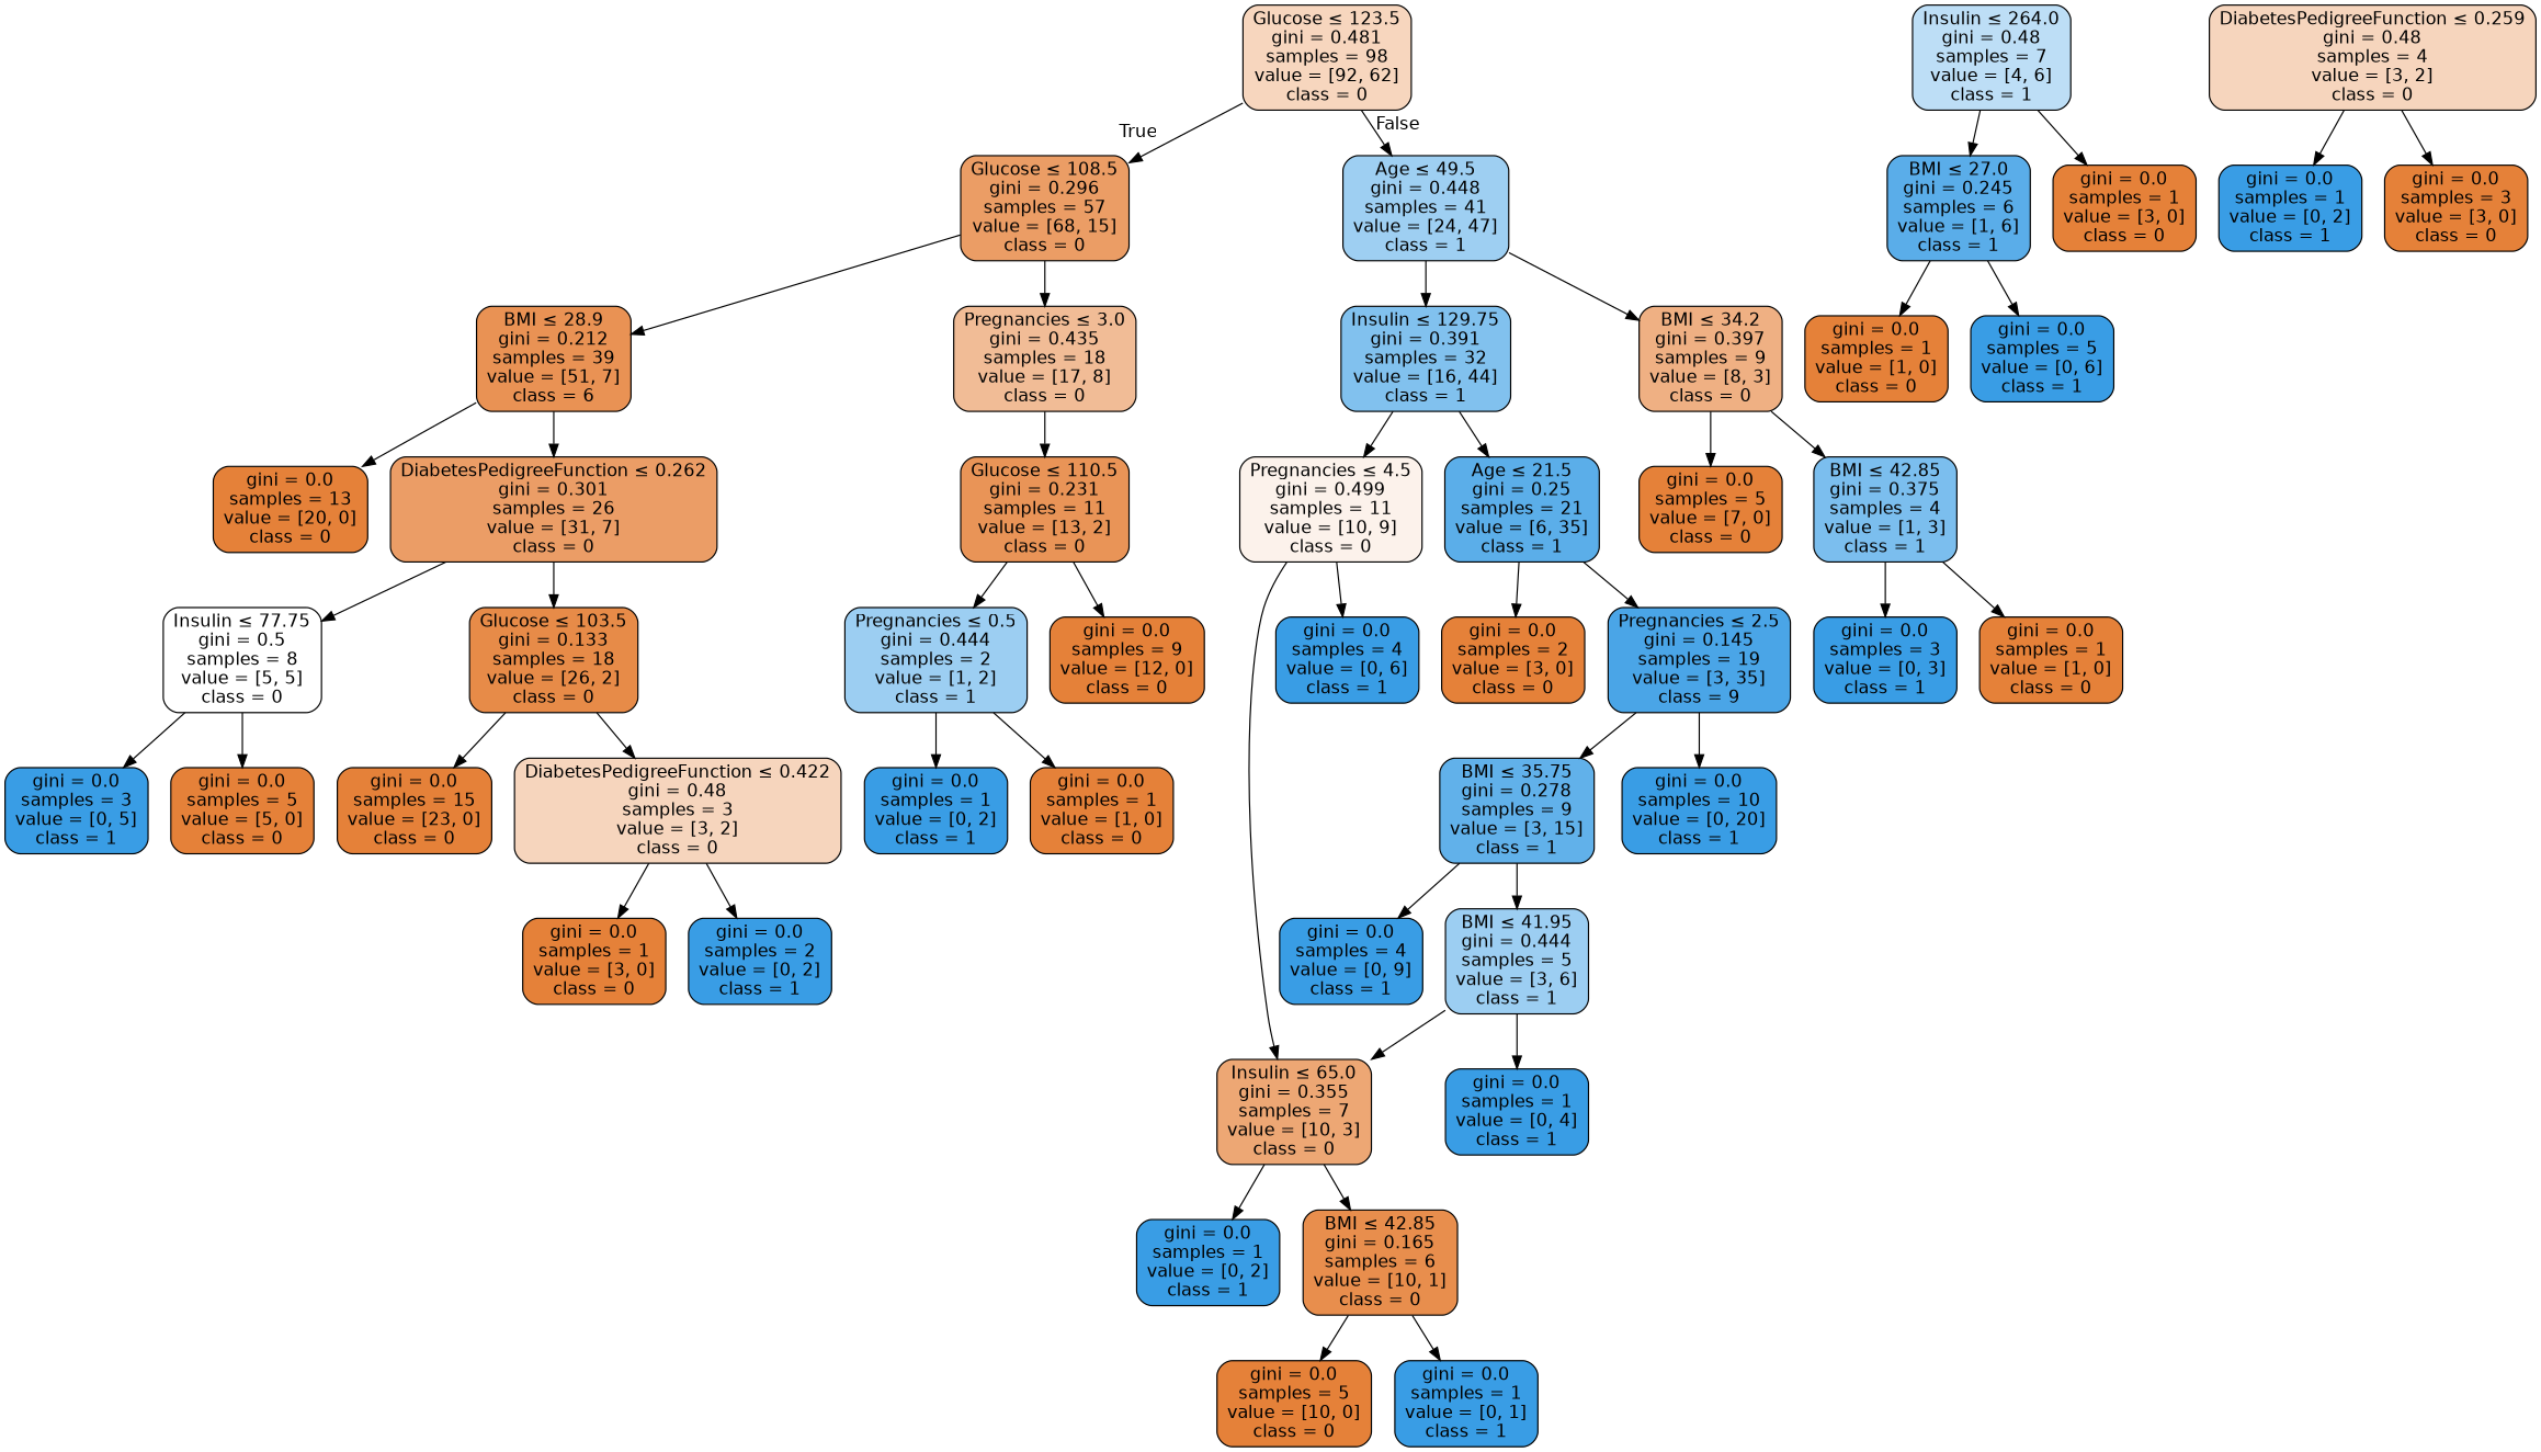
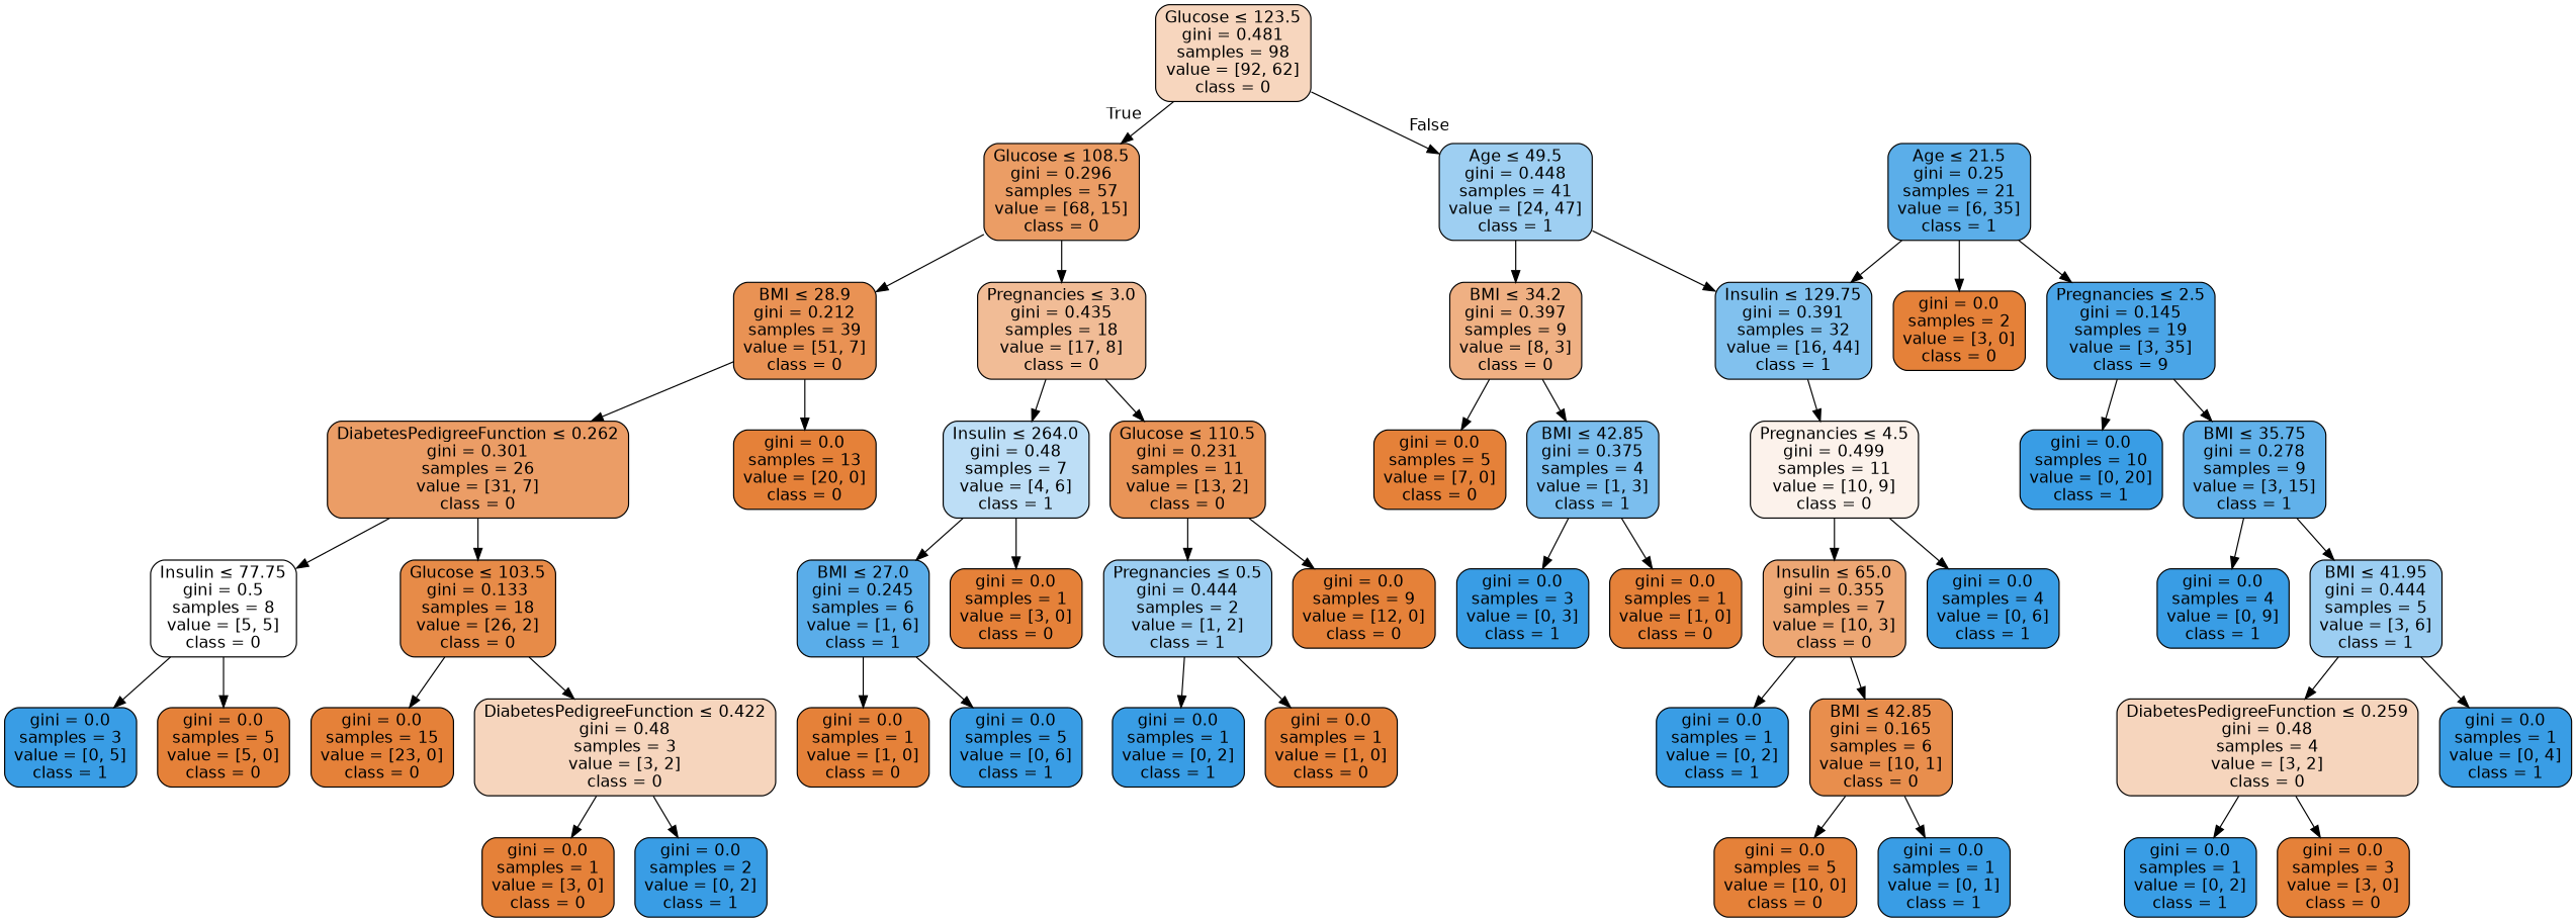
  digraph {
    node [color=black fillcolor="#e58139" fontname=helvetica shape=box style="filled, rounded"]
    edge [fontname=helvetica]
    n1 [fillcolor="#f7d6be" label=<Glucose &le; 123.5<br/>gini = 0.481<br/>samples = 98<br/>value = [92, 62]<br/>class = 0>]
    n2 [fillcolor="#eb9d65" label=<Glucose &le; 108.5<br/>gini = 0.296<br/>samples = 57<br/>value = [68, 15]<br/>class = 0>]
    n3 [fillcolor="#9ecff2" label=<Age &le; 49.5<br/>gini = 0.448<br/>samples = 41<br/>value = [24, 47]<br/>class = 1>]
-   n4 [fillcolor="#e99254" label=<BMI &le; 28.9<br/>gini = 0.212<br/>samples = 39<br/>value = [51, 7]<br/>class = 6>]
+   n4 [fillcolor="#e99254" label=<BMI &le; 28.9<br/>gini = 0.212<br/>samples = 39<br/>value = [51, 7]<br/>class = 0>]
    n5 [fillcolor="#f1bc96" label=<Pregnancies &le; 3.0<br/>gini = 0.435<br/>samples = 18<br/>value = [17, 8]<br/>class = 0>]
    n6 [fillcolor="#81c1ee" label=<Insulin &le; 129.75<br/>gini = 0.391<br/>samples = 32<br/>value = [16, 44]<br/>class = 1>]
    n7 [fillcolor="#efb083" label=<BMI &le; 34.2<br/>gini = 0.397<br/>samples = 9<br/>value = [8, 3]<br/>class = 0>]
    n8 [label=<gini = 0.0<br/>samples = 13<br/>value = [20, 0]<br/>class = 0>]
    n9 [fillcolor="#eb9d66" label=<DiabetesPedigreeFunction &le; 0.262<br/>gini = 0.301<br/>samples = 26<br/>value = [31, 7]<br/>class = 0>]
    n10 [fillcolor="#e99457" label=<Glucose &le; 110.5<br/>gini = 0.231<br/>samples = 11<br/>value = [13, 2]<br/>class = 0>]
    n11 [fillcolor="#bddef6" label=<Insulin &le; 264.0<br/>gini = 0.48<br/>samples = 7<br/>value = [4, 6]<br/>class = 1>]
    n12 [fillcolor="#ffffff" label=<Insulin &le; 77.75<br/>gini = 0.5<br/>samples = 8<br/>value = [5, 5]<br/>class = 0>]
    n13 [fillcolor="#e78b48" label=<Glucose &le; 103.5<br/>gini = 0.133<br/>samples = 18<br/>value = [26, 2]<br/>class = 0>]
    n14 [fillcolor="#399de5" label=<gini = 0.0<br/>samples = 3<br/>value = [0, 5]<br/>class = 1>]
    n15 [label=<gini = 0.0<br/>samples = 5<br/>value = [5, 0]<br/>class = 0>]
    n16 [label=<gini = 0.0<br/>samples = 15<br/>value = [23, 0]<br/>class = 0>]
    n17 [fillcolor="#f6d5bd" label=<DiabetesPedigreeFunction &le; 0.422<br/>gini = 0.48<br/>samples = 3<br/>value = [3, 2]<br/>class = 0>]
    n18 [label=<gini = 0.0<br/>samples = 1<br/>value = [3, 0]<br/>class = 0>]
    n19 [fillcolor="#399de5" label=<gini = 0.0<br/>samples = 2<br/>value = [0, 2]<br/>class = 1>]
    n20 [fillcolor="#9ccef2" label=<Pregnancies &le; 0.5<br/>gini = 0.444<br/>samples = 2<br/>value = [1, 2]<br/>class = 1>]
    n21 [label=<gini = 0.0<br/>samples = 9<br/>value = [12, 0]<br/>class = 0>]
    n22 [fillcolor="#5aade9" label=<BMI &le; 27.0<br/>gini = 0.245<br/>samples = 6<br/>value = [1, 6]<br/>class = 1>]
    n23 [label=<gini = 0.0<br/>samples = 1<br/>value = [3, 0]<br/>class = 0>]
    n24 [fillcolor="#399de5" label=<gini = 0.0<br/>samples = 1<br/>value = [0, 2]<br/>class = 1>]
    n25 [label=<gini = 0.0<br/>samples = 1<br/>value = [1, 0]<br/>class = 0>]
    n26 [label=<gini = 0.0<br/>samples = 1<br/>value = [1, 0]<br/>class = 0>]
    n27 [fillcolor="#399de5" label=<gini = 0.0<br/>samples = 5<br/>value = [0, 6]<br/>class = 1>]
    n28 [fillcolor="#fcf2eb" label=<Pregnancies &le; 4.5<br/>gini = 0.499<br/>samples = 11<br/>value = [10, 9]<br/>class = 0>]
    n29 [fillcolor="#5baee9" label=<Age &le; 21.5<br/>gini = 0.25<br/>samples = 21<br/>value = [6, 35]<br/>class = 1>]
    n30 [label=<gini = 0.0<br/>samples = 5<br/>value = [7, 0]<br/>class = 0>]
    n31 [fillcolor="#7bbeee" label=<BMI &le; 42.85<br/>gini = 0.375<br/>samples = 4<br/>value = [1, 3]<br/>class = 1>]
    n32 [fillcolor="#eda774" label=<Insulin &le; 65.0<br/>gini = 0.355<br/>samples = 7<br/>value = [10, 3]<br/>class = 0>]
    n33 [fillcolor="#399de5" label=<gini = 0.0<br/>samples = 4<br/>value = [0, 6]<br/>class = 1>]
    n34 [label=<gini = 0.0<br/>samples = 2<br/>value = [3, 0]<br/>class = 0>]
    n35 [fillcolor="#4aa5e7" label=<Pregnancies &le; 2.5<br/>gini = 0.145<br/>samples = 19<br/>value = [3, 35]<br/>class = 9>]
    n36 [fillcolor="#399de5" label=<gini = 0.0<br/>samples = 1<br/>value = [0, 2]<br/>class = 1>]
    n37 [fillcolor="#e88e4d" label=<BMI &le; 42.85<br/>gini = 0.165<br/>samples = 6<br/>value = [10, 1]<br/>class = 0>]
    n38 [label=<gini = 0.0<br/>samples = 5<br/>value = [10, 0]<br/>class = 0>]
    n39 [fillcolor="#399de5" label=<gini = 0.0<br/>samples = 1<br/>value = [0, 1]<br/>class = 1>]
    n40 [fillcolor="#61b1ea" label=<BMI &le; 35.75<br/>gini = 0.278<br/>samples = 9<br/>value = [3, 15]<br/>class = 1>]
    n41 [fillcolor="#399de5" label=<gini = 0.0<br/>samples = 10<br/>value = [0, 20]<br/>class = 1>]
    n42 [fillcolor="#399de5" label=<gini = 0.0<br/>samples = 4<br/>value = [0, 9]<br/>class = 1>]
    n43 [fillcolor="#9ccef2" label=<BMI &le; 41.95<br/>gini = 0.444<br/>samples = 5<br/>value = [3, 6]<br/>class = 1>]
    n44 [fillcolor="#f6d5bd" label=<DiabetesPedigreeFunction &le; 0.259<br/>gini = 0.48<br/>samples = 4<br/>value = [3, 2]<br/>class = 0>]
    n45 [fillcolor="#399de5" label=<gini = 0.0<br/>samples = 1<br/>value = [0, 4]<br/>class = 1>]
    n46 [fillcolor="#399de5" label=<gini = 0.0<br/>samples = 1<br/>value = [0, 2]<br/>class = 1>]
    n47 [label=<gini = 0.0<br/>samples = 3<br/>value = [3, 0]<br/>class = 0>]
    n48 [fillcolor="#399de5" label=<gini = 0.0<br/>samples = 3<br/>value = [0, 3]<br/>class = 1>]
    n49 [label=<gini = 0.0<br/>samples = 1<br/>value = [1, 0]<br/>class = 0>]
    n1 -> n2 [headlabel=True labelangle=45 labeldistance=2.5]
    n1 -> n3 [headlabel=False labelangle=-45 labeldistance=2.5]
    n2 -> n4
    n2 -> n5
    n3 -> n6
    n3 -> n7
    n4 -> n8
    n4 -> n9
    n5 -> n10
+   n5 -> n11
    n6 -> n28
-   n6 -> n29
+   n29 -> n6
    n7 -> n30
    n7 -> n31
    n9 -> n12
    n9 -> n13
    n10 -> n20
    n10 -> n21
    n11 -> n22
    n11 -> n23
    n12 -> n14
    n12 -> n15
    n13 -> n16
    n13 -> n17
    n17 -> n18
    n17 -> n19
    n20 -> n24
    n20 -> n25
    n22 -> n26
    n22 -> n27
    n28 -> n32
    n28 -> n33
    n29 -> n34
    n29 -> n35
    n31 -> n48
    n31 -> n49
    n32 -> n36
    n32 -> n37
    n35 -> n40
    n35 -> n41
    n37 -> n38
    n37 -> n39
    n40 -> n42
    n40 -> n43
-   n43 -> n32
+   n43 -> n44
    n43 -> n45
    n44 -> n46
    n44 -> n47
  }
